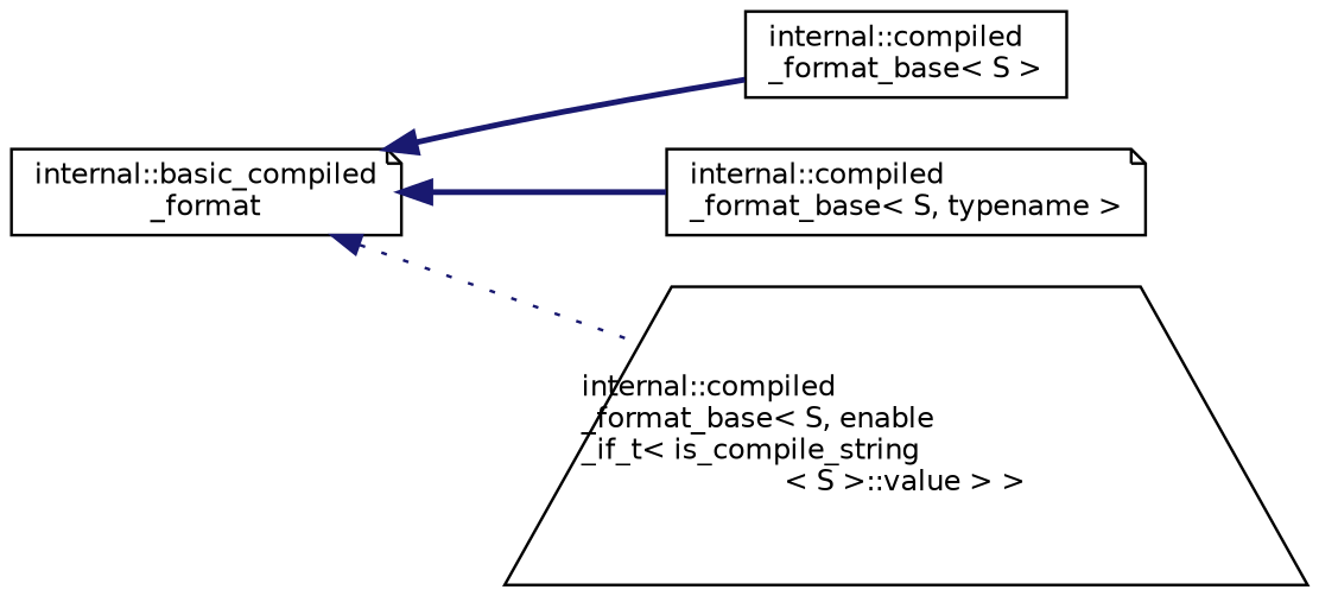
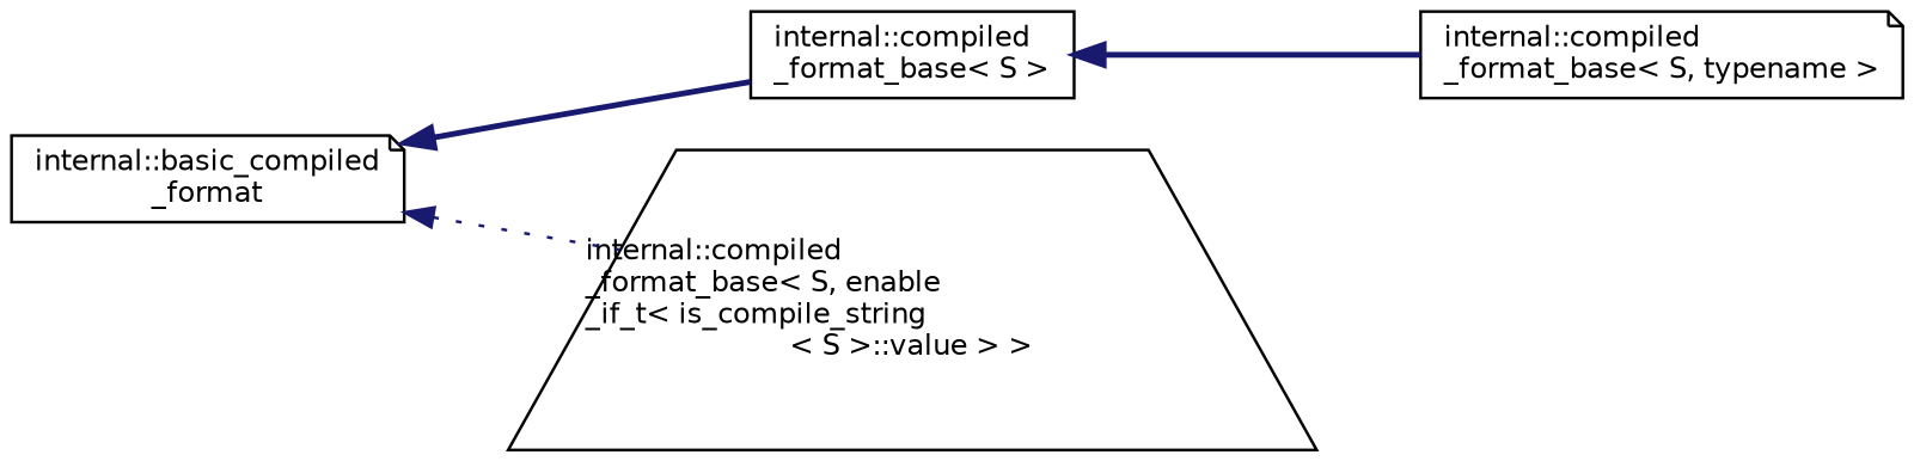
  digraph {
    rankdir=LR
    node [color=black fillcolor=white fontname=Helvetica fontsize=10 shape=note style=filled]
    edge [color=midnightblue dir=back fontname=Helvetica fontsize=10 labelfontname=Helvetica labelfontsize=10 style=bold]
    n1 [height=0.2 label="internal::basic_compiled\l_format" width=0.4]
    n2 [height=0.2 label="internal::compiled\l_format_base\< S \>" shape=box width=0.4]
    n3 [height=0.2 label="internal::compiled\l_format_base\< S, typename \>" width=0.4]
    n4 [height=0.2 label="internal::compiled\l_format_base\< S, enable\l_if_t\< is_compile_string\l\< S \>::value \> \>" shape=trapezium width=0.4]
    n1 -> n2
-   n1 -> n3
+   n2 -> n3
    n1 -> n4 [style=dotted]
  }
